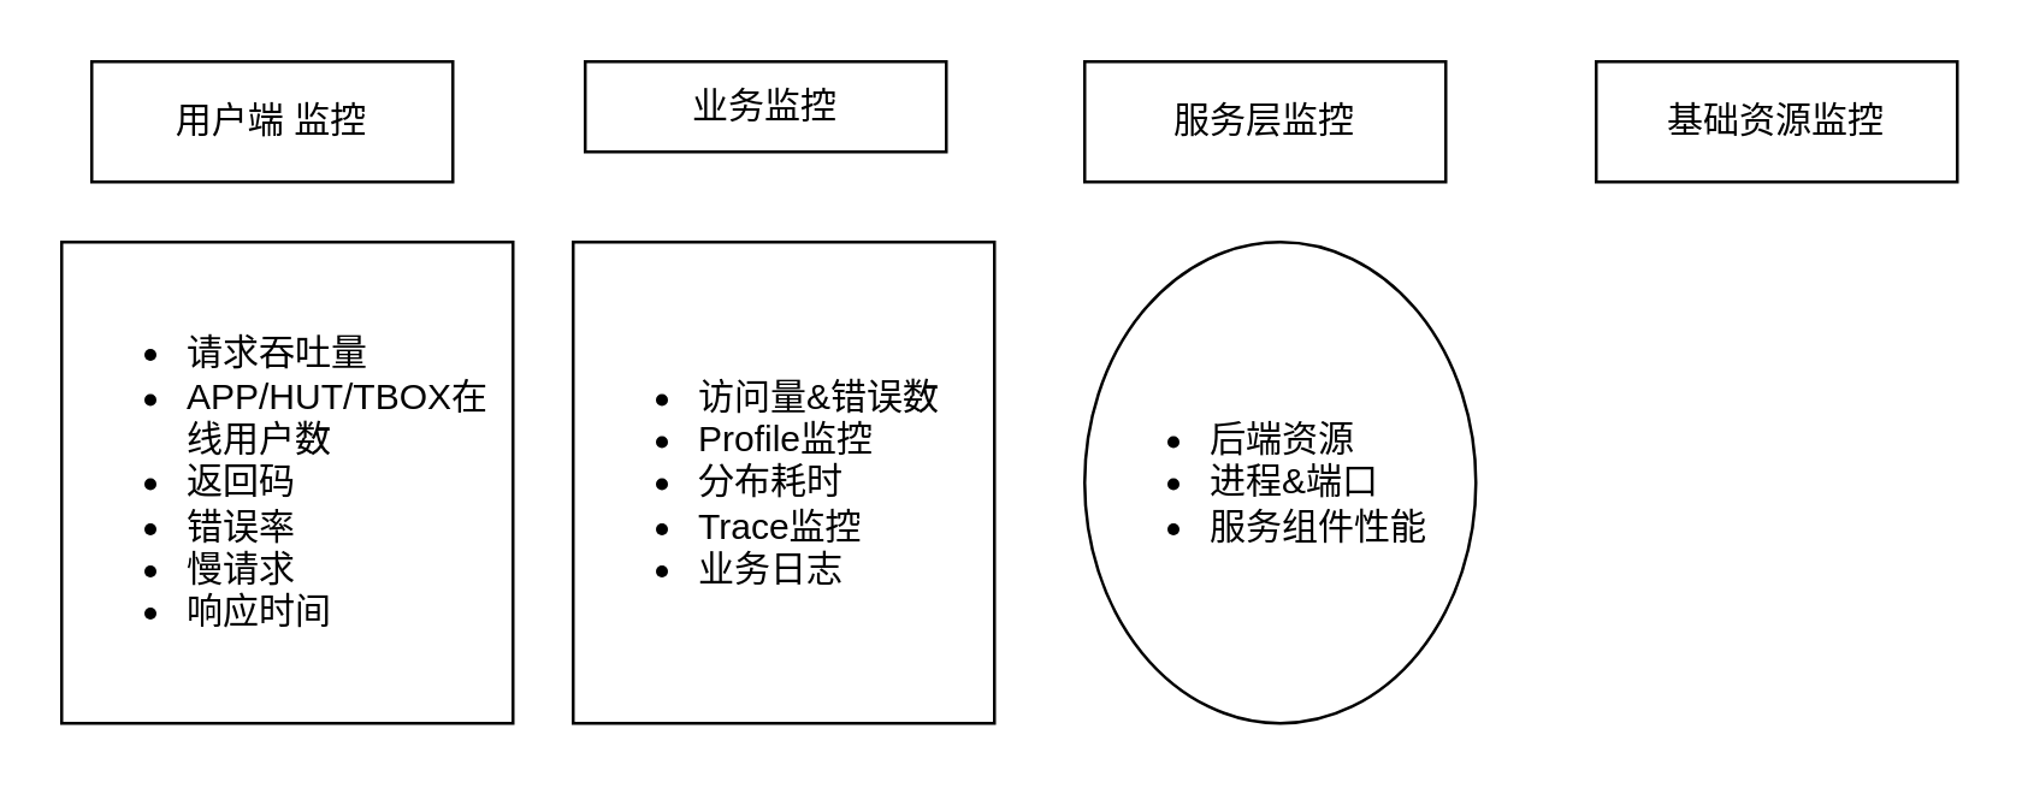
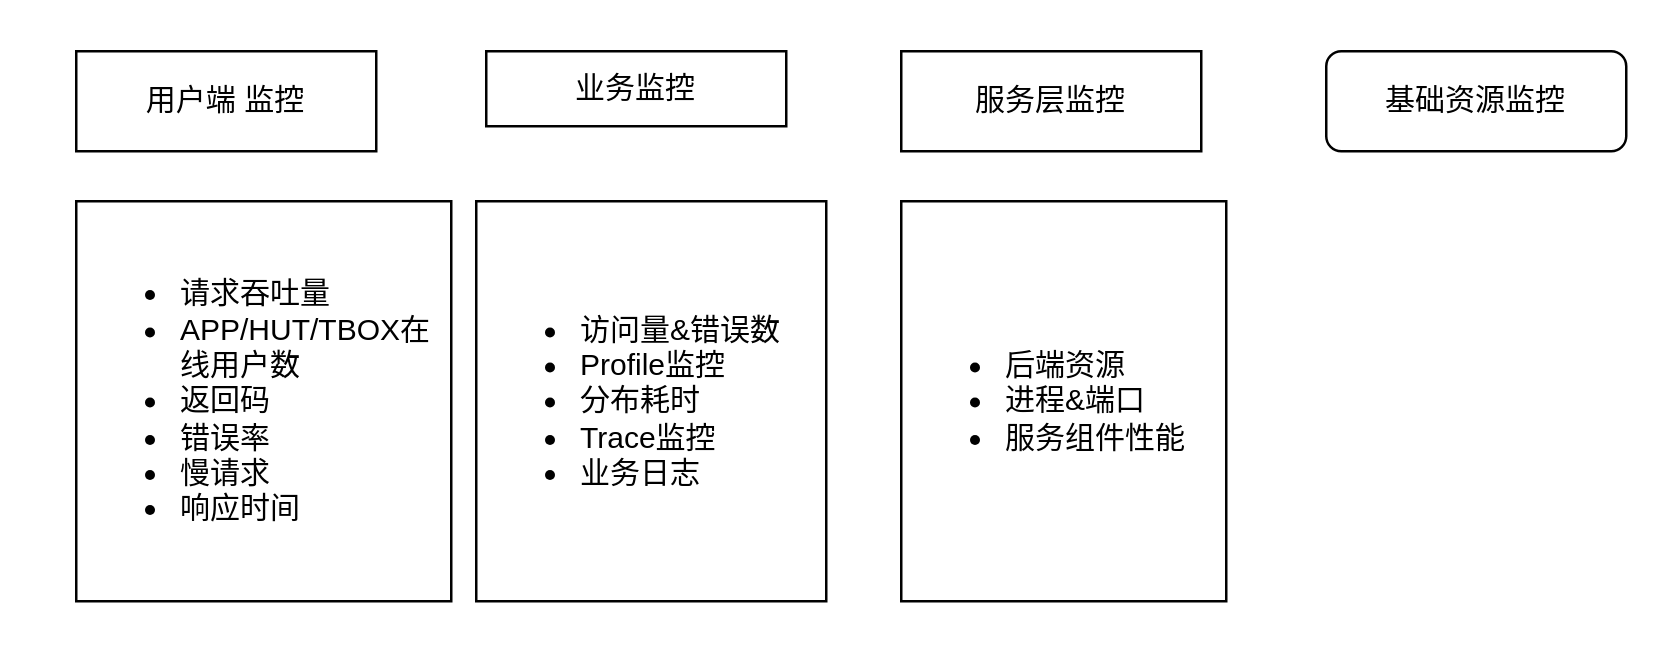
  <mxCell id="0" />
  <mxCell id="1" parent="0" />
  <mxCell id="2" value="用户端 监控" style="rounded=0;whiteSpace=wrap;html=1;" vertex="1" parent="1"><mxGeometry x="30" y="20" width="120" height="40" as="geometry" /></mxCell>
  <mxCell id="3" value="业务监控" style="rounded=0;whiteSpace=wrap;html=1;" vertex="1" parent="1"><mxGeometry x="194" y="20" width="120" height="30" as="geometry" /></mxCell>
  <mxCell id="4" value="服务层监控" style="rounded=0;whiteSpace=wrap;html=1;" vertex="1" parent="1"><mxGeometry x="360" y="20" width="120" height="40" as="geometry" /></mxCell>
- <mxCell id="5" value="基础资源监控" style="rounded=0;whiteSpace=wrap;html=1;" vertex="1" parent="1"><mxGeometry x="530" y="20" width="120" height="40" as="geometry" /></mxCell>
- <mxCell id="6" value="&lt;ul&gt;&lt;li&gt;请求吞吐量&lt;/li&gt;&lt;li&gt;APP/HUT/TBOX在线用户数&lt;/li&gt;&lt;li&gt;返回码&lt;/li&gt;&lt;li&gt;错误率&lt;/li&gt;&lt;li&gt;慢请求&lt;/li&gt;&lt;li&gt;响应时间&lt;/li&gt;&lt;/ul&gt;" style="rounded=0;whiteSpace=wrap;html=1;align=left;" vertex="1" parent="1"><mxGeometry x="20" y="80" width="150" height="160" as="geometry" /></mxCell>
+ <mxCell id="5" value="基础资源监控" style="whiteSpace=wrap;html=1;rounded=1;" vertex="1" parent="1"><mxGeometry x="530" y="20" width="120" height="40" as="geometry" /></mxCell>
+ <mxCell id="6" value="&lt;ul&gt;&lt;li&gt;请求吞吐量&lt;/li&gt;&lt;li&gt;APP/HUT/TBOX在线用户数&lt;/li&gt;&lt;li&gt;返回码&lt;/li&gt;&lt;li&gt;错误率&lt;/li&gt;&lt;li&gt;慢请求&lt;/li&gt;&lt;li&gt;响应时间&lt;/li&gt;&lt;/ul&gt;" style="rounded=0;whiteSpace=wrap;html=1;align=left;" vertex="1" parent="1"><mxGeometry x="30" y="80" width="150" height="160" as="geometry" /></mxCell>
  <mxCell id="7" value="&lt;ul&gt;&lt;li&gt;访问量&amp;amp;错误数&lt;/li&gt;&lt;li&gt;Profile监控&lt;/li&gt;&lt;li&gt;分布耗时&lt;/li&gt;&lt;li&gt;Trace监控&lt;/li&gt;&lt;li&gt;业务日志&lt;/li&gt;&lt;/ul&gt;" style="rounded=0;whiteSpace=wrap;html=1;align=left;" vertex="1" parent="1"><mxGeometry x="190" y="80" width="140" height="160" as="geometry" /></mxCell>
- <mxCell id="8" value="&lt;ul&gt;&lt;li&gt;后端资源&lt;/li&gt;&lt;li&gt;进程&amp;amp;端口&lt;/li&gt;&lt;li&gt;服务组件性能&lt;/li&gt;&lt;/ul&gt;" style="ellipse;whiteSpace=wrap;html=1;align=left;" vertex="1" parent="1"><mxGeometry x="360" y="80" width="130" height="160" as="geometry" /></mxCell>
+ <mxCell id="8" value="&lt;ul&gt;&lt;li&gt;后端资源&lt;/li&gt;&lt;li&gt;进程&amp;amp;端口&lt;/li&gt;&lt;li&gt;服务组件性能&lt;/li&gt;&lt;/ul&gt;" style="rounded=0;whiteSpace=wrap;html=1;align=left;" vertex="1" parent="1"><mxGeometry x="360" y="80" width="130" height="160" as="geometry" /></mxCell>
